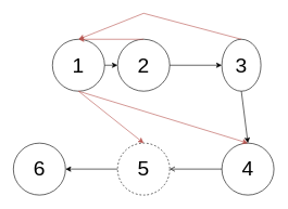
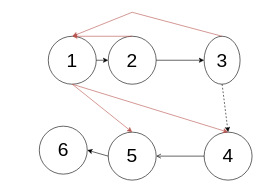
  <mxCell id="0" />
  <mxCell id="1" parent="0" />
  <mxCell id="2" value="&lt;font style=&quot;font-size: 32px;&quot;&gt;1&lt;/font&gt;" style="ellipse;whiteSpace=wrap;html=1;aspect=fixed;" vertex="1" parent="1"><mxGeometry x="80" y="60" width="80" height="80" as="geometry" /></mxCell>
  <mxCell id="3" value="&lt;font style=&quot;font-size: 32px;&quot;&gt;2&lt;/font&gt;" style="ellipse;whiteSpace=wrap;html=1;aspect=fixed;" vertex="1" parent="1"><mxGeometry x="180" y="60" width="80" height="80" as="geometry" /></mxCell>
  <mxCell id="4" value="&lt;font style=&quot;font-size: 32px;&quot;&gt;3&lt;/font&gt;" style="ellipse;whiteSpace=wrap;html=1;aspect=fixed;" vertex="1" parent="1"><mxGeometry x="340" y="60" width="60" height="80" as="geometry" /></mxCell>
  <mxCell id="5" value="&lt;font style=&quot;font-size: 32px;&quot;&gt;4&lt;/font&gt;" style="ellipse;whiteSpace=wrap;html=1;aspect=fixed;" vertex="1" parent="1"><mxGeometry x="340" y="220" width="80" height="80" as="geometry" /></mxCell>
- <mxCell id="6" value="&lt;font style=&quot;font-size: 32px;&quot;&gt;5&lt;/font&gt;" style="ellipse;whiteSpace=wrap;html=1;aspect=fixed;dashed=1;" vertex="1" parent="1"><mxGeometry x="180" y="220" width="80" height="80" as="geometry" /></mxCell>
- <mxCell id="7" value="&lt;font style=&quot;font-size: 32px;&quot;&gt;6&lt;/font&gt;" style="ellipse;whiteSpace=wrap;html=1;aspect=fixed;" vertex="1" parent="1"><mxGeometry x="20" y="220" width="80" height="80" as="geometry" /></mxCell>
+ <mxCell id="6" value="&lt;font style=&quot;font-size: 32px;&quot;&gt;5&lt;/font&gt;" style="ellipse;whiteSpace=wrap;html=1;aspect=fixed;" vertex="1" parent="1"><mxGeometry x="180" y="220" width="80" height="80" as="geometry" /></mxCell>
+ <mxCell id="7" value="&lt;font style=&quot;font-size: 32px;&quot;&gt;6&lt;/font&gt;" style="ellipse;whiteSpace=wrap;html=1;aspect=fixed;" vertex="1" parent="1"><mxGeometry x="65" y="210" width="80" height="80" as="geometry" /></mxCell>
  <mxCell id="8" value="" style="endArrow=classic;html=1;rounded=0;exitX=1;exitY=0.5;exitDx=0;exitDy=0;entryX=0;entryY=0.5;entryDx=0;entryDy=0;" edge="1" parent="1" source="2" target="3"><mxGeometry width="50" height="50" relative="1" as="geometry"><mxPoint x="250" y="360" as="sourcePoint" /><mxPoint x="300" y="310" as="targetPoint" /></mxGeometry></mxCell>
  <mxCell id="9" value="" style="endArrow=classic;html=1;rounded=0;exitX=1;exitY=0.5;exitDx=0;exitDy=0;entryX=0;entryY=0.5;entryDx=0;entryDy=0;" edge="1" parent="1" source="3" target="4"><mxGeometry width="50" height="50" relative="1" as="geometry"><mxPoint x="250" y="360" as="sourcePoint" /><mxPoint x="300" y="310" as="targetPoint" /></mxGeometry></mxCell>
- <mxCell id="10" value="" style="endArrow=classic;html=1;rounded=0;exitX=0.5;exitY=1;exitDx=0;exitDy=0;entryX=0.5;entryY=0;entryDx=0;entryDy=0;" edge="1" parent="1" source="4" target="5"><mxGeometry width="50" height="50" relative="1" as="geometry"><mxPoint x="250" y="360" as="sourcePoint" /><mxPoint x="300" y="310" as="targetPoint" /></mxGeometry></mxCell>
+ <mxCell id="10" value="" style="endArrow=classic;html=1;rounded=0;exitX=0.5;exitY=1;exitDx=0;exitDy=0;entryX=0.5;entryY=0;entryDx=0;entryDy=0;dashed=1;" edge="1" parent="1" source="4" target="5"><mxGeometry width="50" height="50" relative="1" as="geometry"><mxPoint x="250" y="360" as="sourcePoint" /><mxPoint x="300" y="310" as="targetPoint" /></mxGeometry></mxCell>
  <mxCell id="11" value="" style="endArrow=open;html=1;rounded=0;exitX=0;exitY=0.5;exitDx=0;exitDy=0;entryX=1;entryY=0.5;entryDx=0;entryDy=0;" edge="1" parent="1" source="5" target="6"><mxGeometry width="50" height="50" relative="1" as="geometry"><mxPoint x="250" y="360" as="sourcePoint" /><mxPoint x="300" y="310" as="targetPoint" /></mxGeometry></mxCell>
  <mxCell id="12" value="" style="endArrow=classic;html=1;rounded=0;entryX=1;entryY=0.5;entryDx=0;entryDy=0;exitX=0;exitY=0.5;exitDx=0;exitDy=0;" edge="1" parent="1" source="6" target="7"><mxGeometry width="50" height="50" relative="1" as="geometry"><mxPoint x="250" y="360" as="sourcePoint" /><mxPoint x="300" y="310" as="targetPoint" /></mxGeometry></mxCell>
  <mxCell id="13" value="" style="endArrow=classic;html=1;rounded=0;fillColor=#f8cecc;strokeColor=#b85450;entryX=0.5;entryY=0;entryDx=0;entryDy=0;exitX=0.5;exitY=1;exitDx=0;exitDy=0;" edge="1" parent="1" source="2" target="6"><mxGeometry width="50" height="50" relative="1" as="geometry"><mxPoint x="250" y="360" as="sourcePoint" /><mxPoint x="300" y="310" as="targetPoint" /></mxGeometry></mxCell>
  <mxCell id="14" value="" style="endArrow=classic;html=1;rounded=0;fillColor=#f8cecc;strokeColor=#b85450;entryX=0.5;entryY=0;entryDx=0;entryDy=0;exitX=0.5;exitY=1;exitDx=0;exitDy=0;" edge="1" parent="1" source="2" target="5"><mxGeometry width="50" height="50" relative="1" as="geometry"><mxPoint x="98" y="138" as="sourcePoint" /><mxPoint x="230" y="230" as="targetPoint" /></mxGeometry></mxCell>
  <mxCell id="15" value="" style="endArrow=classic;html=1;rounded=0;fillColor=#f8cecc;strokeColor=#b85450;entryX=0.5;entryY=0;entryDx=0;entryDy=0;exitX=0.5;exitY=0;exitDx=0;exitDy=0;" edge="1" parent="1" source="3" target="2"><mxGeometry width="50" height="50" relative="1" as="geometry"><mxPoint x="98" y="138" as="sourcePoint" /><mxPoint x="362" y="242" as="targetPoint" /></mxGeometry></mxCell>
  <mxCell id="16" value="" style="endArrow=classic;html=1;rounded=0;fillColor=#f8cecc;strokeColor=#b85450;entryX=0.5;entryY=0;entryDx=0;entryDy=0;exitX=0.5;exitY=0;exitDx=0;exitDy=0;" edge="1" parent="1" source="4" target="2"><mxGeometry width="50" height="50" relative="1" as="geometry"><mxPoint x="202" y="82" as="sourcePoint" /><mxPoint x="98" y="82" as="targetPoint" /><Array as="points"><mxPoint x="220" y="20" /></Array></mxGeometry></mxCell>
